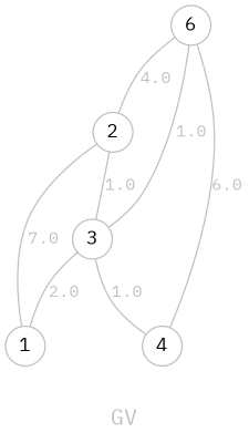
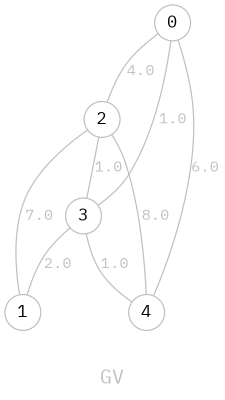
  graph {
    fontcolor=grey
    fontname="IBM Plex Mono"
    fontsize=16
    label=GV
    node [color=grey fillcolor="#ffffff" fixedsize=true fontname="IBM Plex Mono" fontsize=14 shape=circle style=filled]
    edge [arrowsize=0.7 color=grey fontcolor=grey fontname="IBM Plex Mono" fontsize=12]
-   0 [width=0.4 label=6]
+   0 [width=0.4]
    2 [width=0.4]
    3 [width=0.4]
    4 [width=0.4]
    1 [width=0.4]
    0 -- 2 [label=4.0]
    0 -- 3 [label=1.0]
    0 -- 4 [label=6.0]
    2 -- 3 [label=1.0]
+   2 -- 4 [label=8.0]
    3 -- 4 [label=1.0]
    3 -- 1 [label=2.0]
    1 -- 2 [label=7.0]
  }
